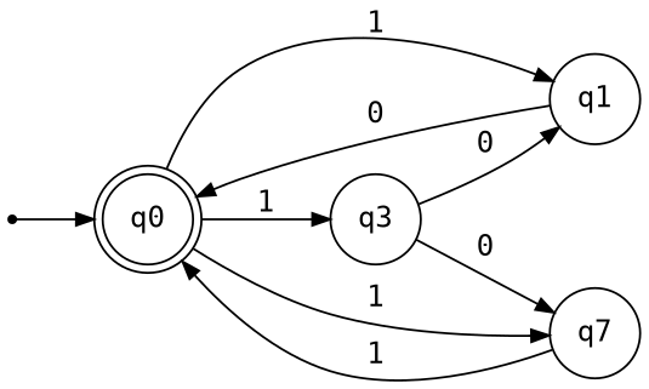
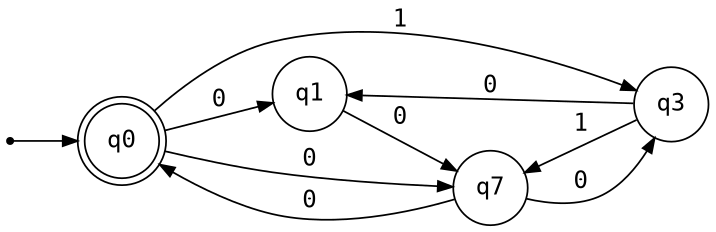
  digraph {
    fontname="DejaVu Sans Mono"
    rankdir=LR
    ranksep=0.5
    node [fontname="DejaVu Sans Mono" fontsize=14.0 shape=circle]
    edge [arrowsize=0.85 fontname="DejaVu Sans Mono" fontsize=14.0]
    Initial [shape=point]
    q0 [shape=doublecircle]
    q1
    n4 [label=q7]
    q3
    Initial -> q0 [fontsize=""]
-   q0 -> q1 [label=" 1 "]
-   q0 -> n4 [label=" 1 "]
+   q0 -> q1 [label=" 0 "]
+   q0 -> n4 [label=" 0 "]
    q0 -> q3 [label=" 1 "]
-   q1 -> q0 [label=" 0 "]
-   n4 -> q0 [label=" 1 "]
+   q1 -> n4 [label=" 0 "]
+   n4 -> q0 [label=" 0 "]
+   n4 -> q3 [label=" 0 "]
    q3 -> q1 [label=" 0 "]
-   q3 -> n4 [label=" 0 "]
+   q3 -> n4 [label=" 1 "]
  }
